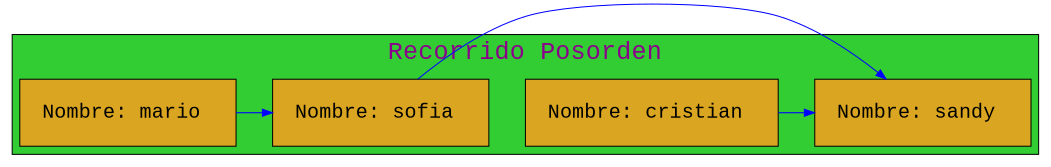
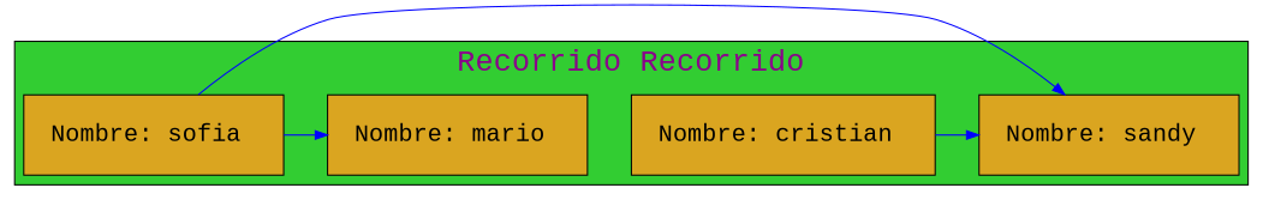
  digraph {
    fontname="Liberation Mono"
    nodesep=0.5
    ranksep=0.5
    node [fillcolor=goldenrod fontcolor=black fontname="Liberation Mono" fontsize=20 margin=0.3 shape=box style=filled]
    edge [color=blue fontname="Liberation Mono"]
    n1 [label="Nombre: cristian "]
    n2 [label="Nombre: sandy "]
    n3 [label="Nombre: sofia "]
    n4 [label="Nombre: mario "]
    subgraph cluster_1 {
      fillcolor=limegreen
      fontcolor=magenta4
      fontsize=25
-     label="Recorrido Posorden"
+     label="Recorrido Recorrido"
      labelloc=t
      style=filled
      subgraph sub_2 {
        fillcolor=limegreen
        fontcolor=magenta4
        fontsize=25
        label="Recorrido Posorden"
        labelloc=t
        rank=same
        style=filled
        n1
        n2
        n3
        n4
      }
    }
    n1 -> n2
    n3 -> n2
-   n4 -> n3
+   n3 -> n4
  }
